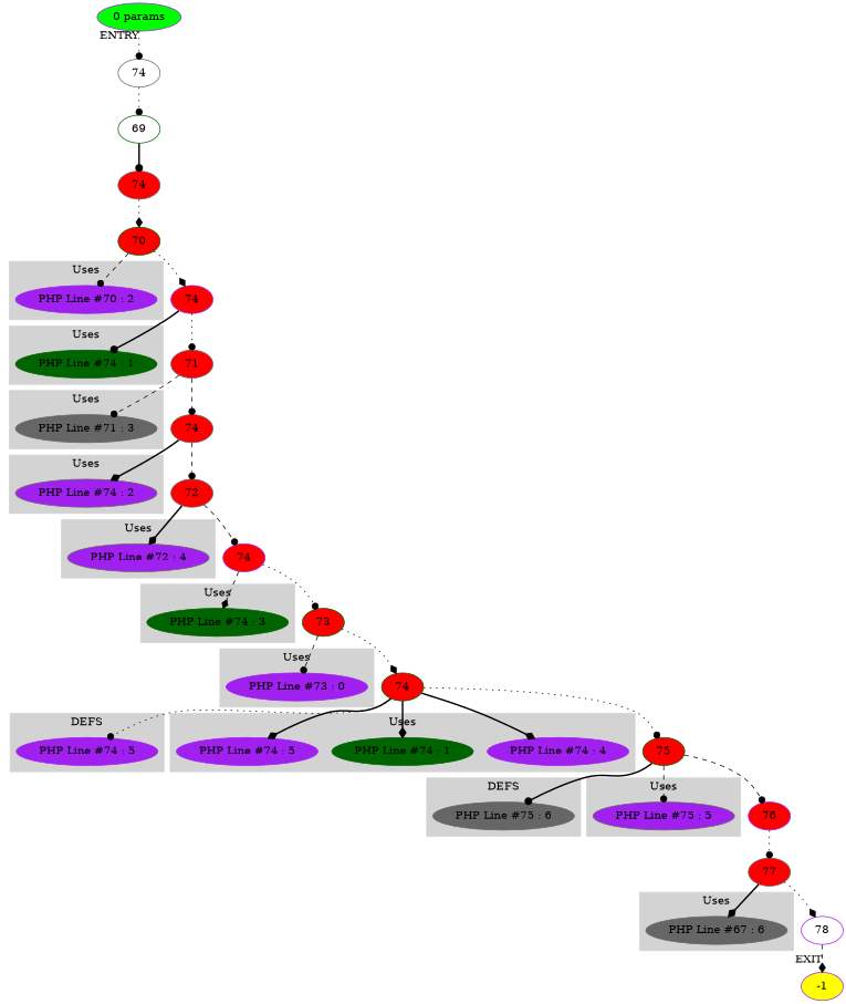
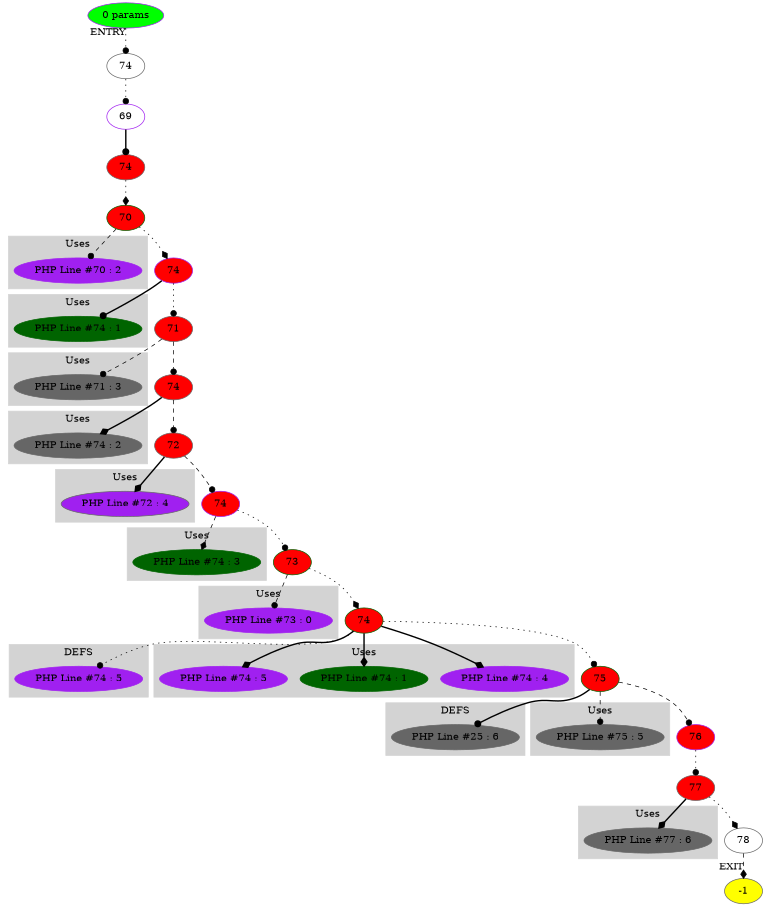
  digraph {
    node [color=gray40 style=filled]
    edge [arrowhead=dot style=dotted]
    n1 [color=purple label="PHP Line #74 : 5"]
-   n2 [label="PHP Line #75 : 6"]
+   n2 [label="PHP Line #25 : 6"]
    n3 [color=purple label="PHP Line #70 : 2"]
    n4 [color=darkgreen label="PHP Line #74 : 1"]
    n5 [label="PHP Line #71 : 3"]
-   n6 [label="PHP Line #74 : 2" fillcolor=purple]
+   n6 [label="PHP Line #74 : 2"]
    n7 [fillcolor=purple label="PHP Line #72 : 4"]
    n8 [color=darkgreen label="PHP Line #74 : 3"]
    n9 [color=purple label="PHP Line #73 : 0"]
    n10 [color=purple label="PHP Line #74 : 4"]
    n11 [color=darkgreen label="PHP Line #74 : 1"]
    n12 [color=purple label="PHP Line #74 : 5"]
-   n13 [label="PHP Line #75 : 5" fillcolor=purple]
-   n14 [label="PHP Line #67 : 6"]
+   n13 [label="PHP Line #75 : 5"]
+   n14 [label="PHP Line #77 : 6"]
    n15 [label=74 style=""]
-   n16 [color=darkgreen label=69 style=""]
+   n16 [color=purple label=69 style=""]
    n17 [fillcolor=red label=74]
    n18 [color=darkgreen fillcolor=red label=70]
    n19 [color=purple fillcolor=red label=74]
    n20 [fillcolor=red label=71]
    n21 [fillcolor=red label=74]
    n22 [fillcolor=red label=72]
    n23 [color=purple fillcolor=red label=74]
    n24 [color=darkgreen fillcolor=red label=73]
    n25 [color=darkgreen fillcolor=red label=74]
    n26 [color=darkgreen fillcolor=red label=75]
    n27 [color=purple fillcolor=red label=76]
    n28 [fillcolor=red label=77]
-   n29 [color=purple label=78 style=""]
-   -1 [color=purple fillcolor=yellow]
+   n29 [label=78 style=""]
+   -1 [fillcolor=yellow]
    n31 [color=purple fillcolor=green label="0 params"]
    subgraph cluster_1 {
      color=lightgrey
      label=DEFS
      style=filled
      n1
    }
    subgraph cluster_2 {
      color=lightgrey
      label=DEFS
      style=filled
      n2
    }
    subgraph cluster_3 {
      color=lightgrey
      label=Uses
      style=filled
      n3
    }
    subgraph cluster_4 {
      color=lightgrey
      label=Uses
      style=filled
      n4
    }
    subgraph cluster_5 {
      color=lightgrey
      label=Uses
      style=filled
      n5
    }
    subgraph cluster_6 {
      color=lightgrey
      label=Uses
      style=filled
      n6
    }
    subgraph cluster_7 {
      color=lightgrey
      label=Uses
      style=filled
      n7
    }
    subgraph cluster_8 {
      color=lightgrey
      label=Uses
      style=filled
      n8
    }
    subgraph cluster_9 {
      color=lightgrey
      label=Uses
      style=filled
      n9
    }
    subgraph cluster_10 {
      color=lightgrey
      label=Uses
      style=filled
      n10
      n11
      n12
    }
    subgraph cluster_11 {
      color=lightgrey
      label=Uses
      style=filled
      n13
    }
    subgraph cluster_12 {
      color=lightgrey
      label=Uses
      style=filled
      n14
    }
    n15 -> n16
    n16 -> n17 [style=bold]
    n17 -> n18 [arrowhead=diamond]
    n18 -> n3 [style=dashed]
    n18 -> n19 [arrowhead=diamond]
    n19 -> n4 [style=bold]
    n19 -> n20
    n20 -> n5 [style=dashed]
    n20 -> n21 [style=dashed]
    n21 -> n6 [arrowhead=diamond style=bold]
    n21 -> n22 [style=dashed]
    n22 -> n7 [arrowhead=diamond style=bold]
    n22 -> n23 [style=dashed]
    n23 -> n8 [arrowhead=diamond style=dashed]
    n23 -> n24
    n24 -> n9 [style=dashed]
    n24 -> n25 [arrowhead=diamond]
    n25 -> n1
    n25 -> n10 [arrowhead=diamond style=bold]
    n25 -> n11 [arrowhead=diamond style=bold]
    n25 -> n12 [arrowhead=diamond style=bold]
    n25 -> n26
    n26 -> n2 [style=bold]
    n26 -> n13 [style=dashed]
    n26 -> n27 [style=dashed]
    n27 -> n28
    n28 -> n14 [arrowhead=diamond style=bold]
    n28 -> n29 [arrowhead=diamond]
    n29 -> -1 [arrowhead=diamond style=dashed xlabel=EXIT]
    n31 -> n15 [xlabel=ENTRY]
  }
